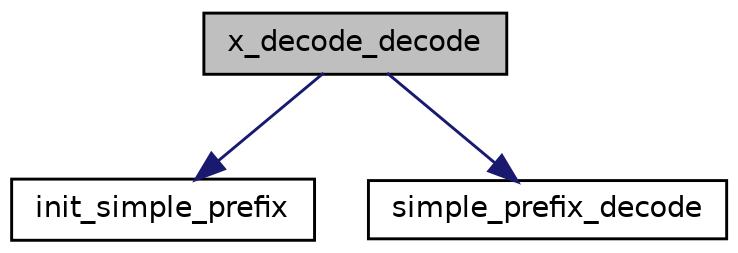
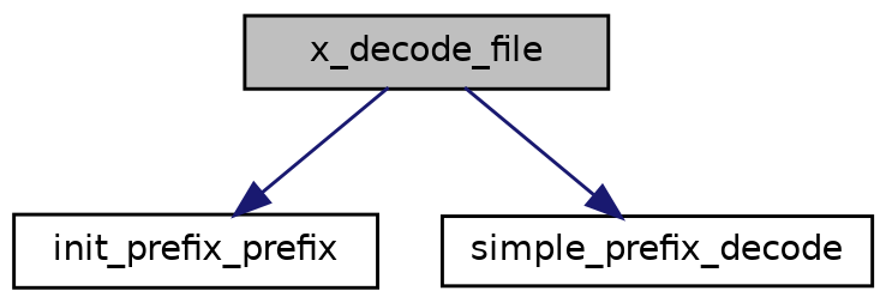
  digraph {
    rankdir=TB
    node [color=black fillcolor=white fontname=Helvetica fontsize=10 shape=record style=filled]
    edge [color=midnightblue fontname=Helvetica fontsize=10 labelfontname=Helvetica labelfontsize=10 style=solid]
-   n1 [fillcolor=grey75 fontcolor=black height=0.2 label=x_decode_decode width=0.4]
-   n2 [height=0.2 label=init_simple_prefix width=0.4]
+   n1 [fillcolor=grey75 fontcolor=black height=0.2 label=x_decode_file width=0.4]
+   n2 [height=0.2 label=init_prefix_prefix width=0.4]
    n3 [height=0.2 label=simple_prefix_decode width=0.4]
    n1 -> n2
    n1 -> n3
  }
